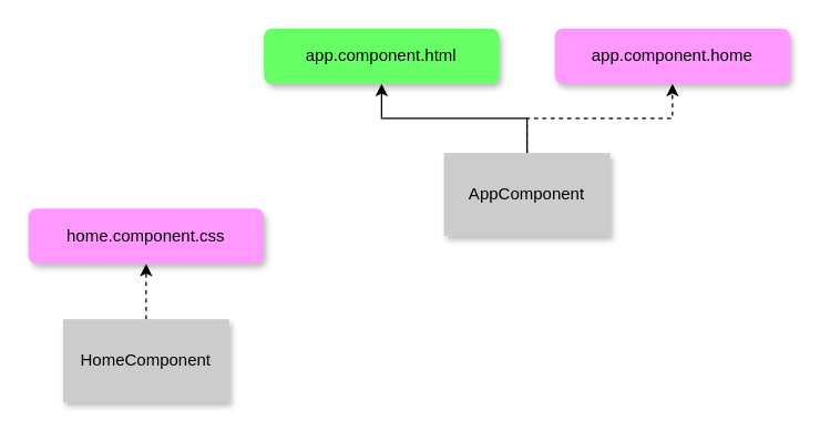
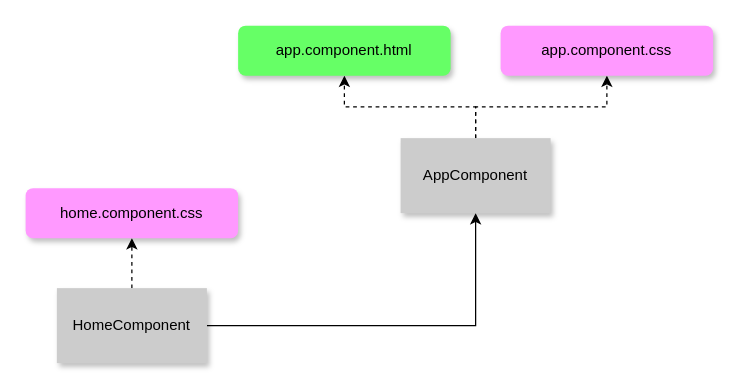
  <mxCell id="0" />
  <mxCell id="1" parent="0" />
+ <mxCell id="2" style="edgeStyle=orthogonalEdgeStyle;rounded=0;orthogonalLoop=1;jettySize=auto;html=1;exitX=1;exitY=0.5;exitDx=0;exitDy=0;entryX=0.5;entryY=1;entryDx=0;entryDy=0;" edge="1" parent="1" source="4" target="7"><mxGeometry relative="1" as="geometry" /></mxCell>
  <mxCell id="3" value="" style="edgeStyle=orthogonalEdgeStyle;rounded=0;orthogonalLoop=1;jettySize=auto;html=1;dashed=1;" edge="1" parent="1" source="4" target="10"><mxGeometry relative="1" as="geometry" /></mxCell>
  <mxCell id="4" value="HomeComponent" style="rounded=0;whiteSpace=wrap;html=1;fillColor=#CCCCCC;shadow=1;strokeColor=none;" vertex="1" parent="1"><mxGeometry x="45" y="230" width="120" height="60" as="geometry" /></mxCell>
- <mxCell id="5" style="edgeStyle=orthogonalEdgeStyle;rounded=0;orthogonalLoop=1;jettySize=auto;html=1;exitX=0.5;exitY=0;exitDx=0;exitDy=0;entryX=0.5;entryY=1;entryDx=0;entryDy=0;dashed=0;" edge="1" parent="1" source="7" target="8"><mxGeometry relative="1" as="geometry" /></mxCell>
+ <mxCell id="5" style="edgeStyle=orthogonalEdgeStyle;rounded=0;orthogonalLoop=1;jettySize=auto;html=1;exitX=0.5;exitY=0;exitDx=0;exitDy=0;entryX=0.5;entryY=1;entryDx=0;entryDy=0;dashed=1;" edge="1" parent="1" source="7" target="8"><mxGeometry relative="1" as="geometry" /></mxCell>
  <mxCell id="6" style="edgeStyle=orthogonalEdgeStyle;rounded=0;orthogonalLoop=1;jettySize=auto;html=1;exitX=0.5;exitY=0;exitDx=0;exitDy=0;entryX=0.5;entryY=1;entryDx=0;entryDy=0;dashed=1;" edge="1" parent="1" source="7" target="9"><mxGeometry relative="1" as="geometry" /></mxCell>
  <mxCell id="7" value="AppComponent" style="rounded=0;whiteSpace=wrap;html=1;fillColor=#CCCCCC;shadow=1;strokeColor=none;" vertex="1" parent="1"><mxGeometry x="320" y="110" width="120" height="60" as="geometry" /></mxCell>
  <mxCell id="8" value="app.component.html" style="rounded=1;whiteSpace=wrap;html=1;shadow=1;fillColor=#66FF66;strokeColor=none;" vertex="1" parent="1"><mxGeometry x="190" y="20" width="170" height="40" as="geometry" /></mxCell>
- <mxCell id="9" value="app.component.home" style="rounded=1;whiteSpace=wrap;html=1;shadow=1;fillColor=#FF99FF;strokeColor=none;" vertex="1" parent="1"><mxGeometry x="400" y="20" width="170" height="40" as="geometry" /></mxCell>
+ <mxCell id="9" value="app.component.css" style="rounded=1;whiteSpace=wrap;html=1;shadow=1;fillColor=#FF99FF;strokeColor=none;" vertex="1" parent="1"><mxGeometry x="400" y="20" width="170" height="40" as="geometry" /></mxCell>
  <mxCell id="10" value="home.component.css" style="rounded=1;whiteSpace=wrap;html=1;shadow=1;fillColor=#FF99FF;strokeColor=none;" vertex="1" parent="1"><mxGeometry x="20" y="150" width="170" height="40" as="geometry" /></mxCell>
